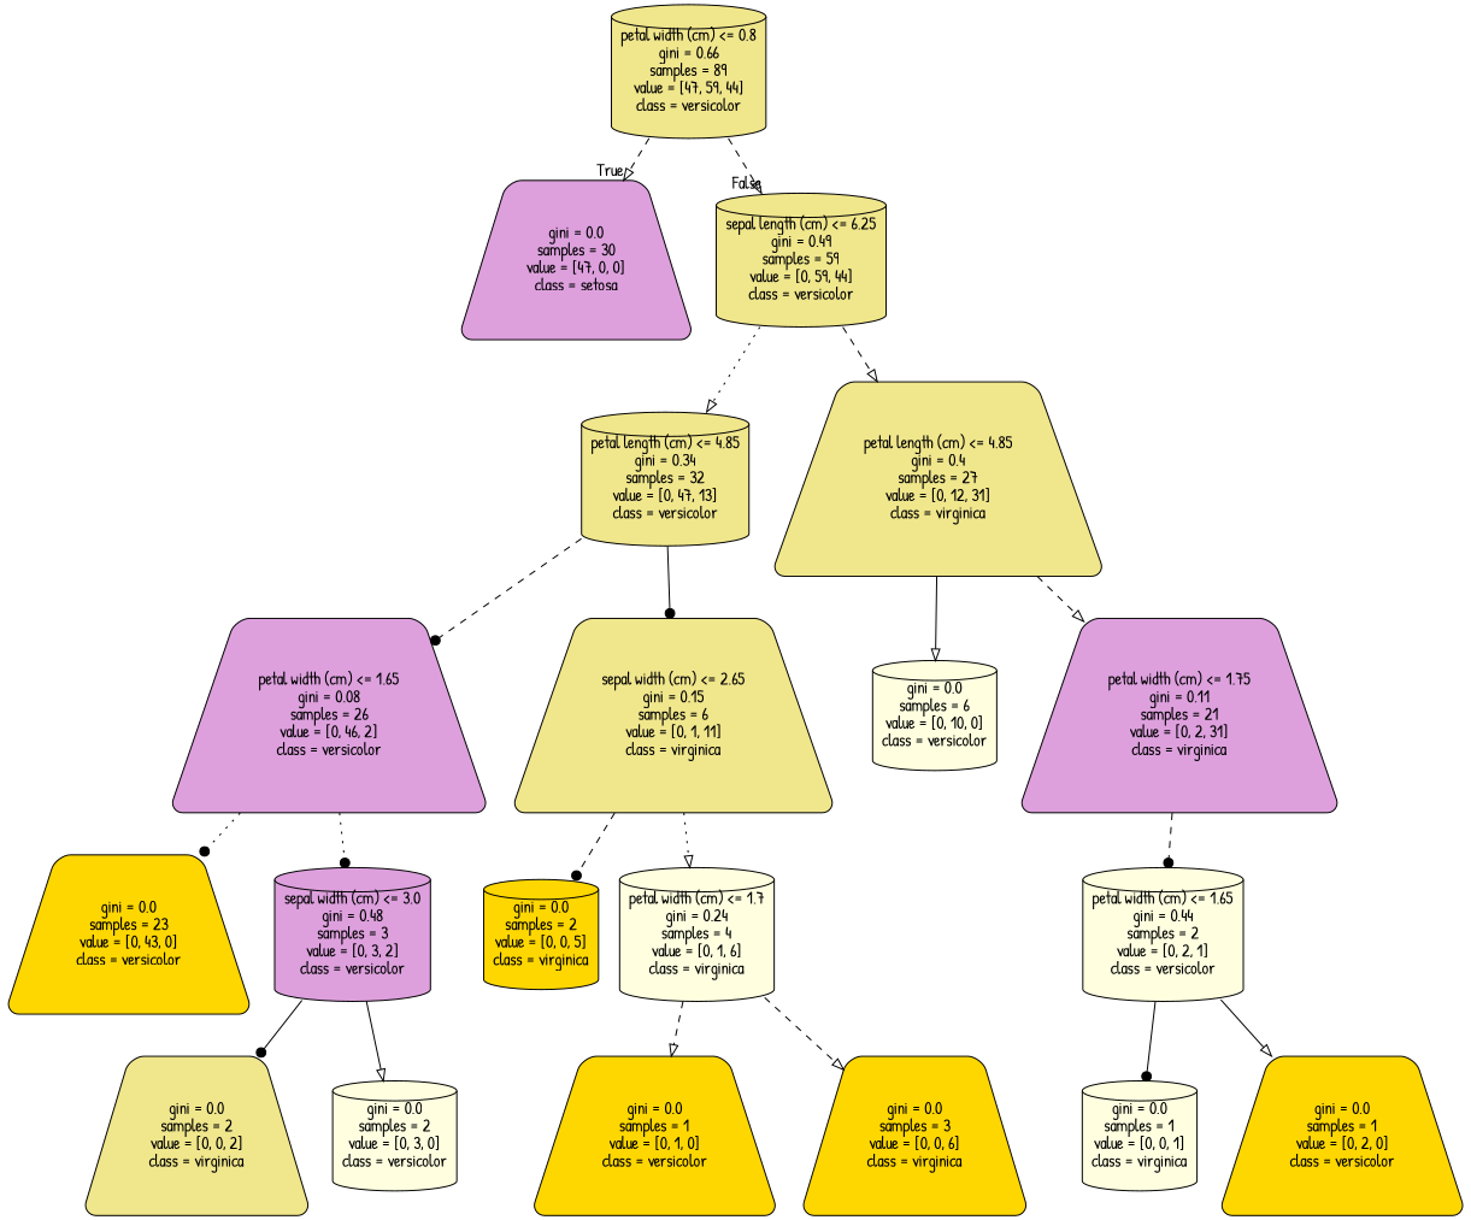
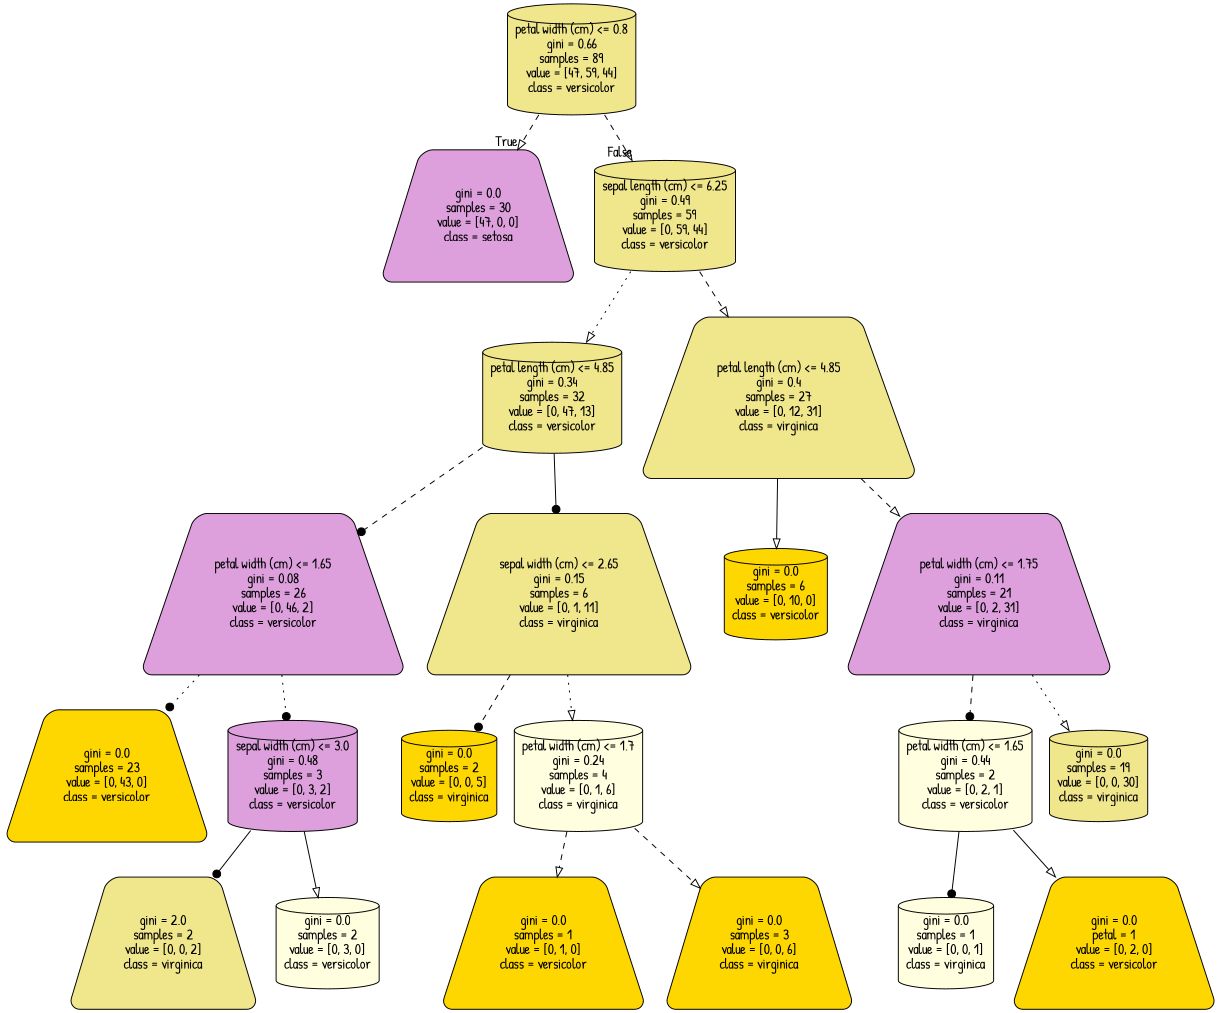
  digraph {
    fontname="Patrick Hand"
    node [color=black fillcolor=khaki fontname="Patrick Hand" shape=cylinder style="filled, rounded"]
    edge [arrowhead=onormal fontname="Patrick Hand" style=dashed]
    n1 [label="petal width (cm) <= 0.8\ngini = 0.66\nsamples = 89\nvalue = [47, 59, 44]\nclass = versicolor"]
    n2 [fillcolor=plum label="gini = 0.0\nsamples = 30\nvalue = [47, 0, 0]\nclass = setosa" shape=trapezium]
    n3 [label="sepal length (cm) <= 6.25\ngini = 0.49\nsamples = 59\nvalue = [0, 59, 44]\nclass = versicolor"]
    n4 [label="petal length (cm) <= 4.85\ngini = 0.34\nsamples = 32\nvalue = [0, 47, 13]\nclass = versicolor"]
    n5 [label="petal length (cm) <= 4.85\ngini = 0.4\nsamples = 27\nvalue = [0, 12, 31]\nclass = virginica" shape=trapezium]
    n6 [fillcolor=plum label="petal width (cm) <= 1.65\ngini = 0.08\nsamples = 26\nvalue = [0, 46, 2]\nclass = versicolor" shape=trapezium]
    n7 [label="sepal width (cm) <= 2.65\ngini = 0.15\nsamples = 6\nvalue = [0, 1, 11]\nclass = virginica" shape=trapezium]
-   n8 [fillcolor=lightyellow label="gini = 0.0\nsamples = 6\nvalue = [0, 10, 0]\nclass = versicolor"]
+   n8 [fillcolor=gold label="gini = 0.0\nsamples = 6\nvalue = [0, 10, 0]\nclass = versicolor"]
    n9 [fillcolor=plum label="petal width (cm) <= 1.75\ngini = 0.11\nsamples = 21\nvalue = [0, 2, 31]\nclass = virginica" shape=trapezium]
    n10 [fillcolor=gold label="gini = 0.0\nsamples = 23\nvalue = [0, 43, 0]\nclass = versicolor" shape=trapezium]
    n11 [fillcolor=plum label="sepal width (cm) <= 3.0\ngini = 0.48\nsamples = 3\nvalue = [0, 3, 2]\nclass = versicolor"]
    n12 [fillcolor=gold label="gini = 0.0\nsamples = 2\nvalue = [0, 0, 5]\nclass = virginica"]
    n13 [fillcolor=lightyellow label="petal width (cm) <= 1.7\ngini = 0.24\nsamples = 4\nvalue = [0, 1, 6]\nclass = virginica"]
-   n14 [label="gini = 0.0\nsamples = 2\nvalue = [0, 0, 2]\nclass = virginica" shape=trapezium]
+   n14 [label="gini = 2.0\nsamples = 2\nvalue = [0, 0, 2]\nclass = virginica" shape=trapezium]
    n15 [fillcolor=lightyellow label="gini = 0.0\nsamples = 2\nvalue = [0, 3, 0]\nclass = versicolor"]
    n16 [fillcolor=gold label="gini = 0.0\nsamples = 1\nvalue = [0, 1, 0]\nclass = versicolor" shape=trapezium]
    n17 [fillcolor=gold label="gini = 0.0\nsamples = 3\nvalue = [0, 0, 6]\nclass = virginica" shape=trapezium]
    n18 [fillcolor=lightyellow label="petal width (cm) <= 1.65\ngini = 0.44\nsamples = 2\nvalue = [0, 2, 1]\nclass = versicolor"]
+   n19 [label="gini = 0.0\nsamples = 19\nvalue = [0, 0, 30]\nclass = virginica"]
    n20 [fillcolor=lightyellow label="gini = 0.0\nsamples = 1\nvalue = [0, 0, 1]\nclass = virginica"]
-   n21 [fillcolor=gold label="gini = 0.0\nsamples = 1\nvalue = [0, 2, 0]\nclass = versicolor" shape=trapezium]
+   n21 [fillcolor=gold label="gini = 0.0\npetal = 1\nvalue = [0, 2, 0]\nclass = versicolor" shape=trapezium]
    n1 -> n2 [headlabel=True labelangle=45 labeldistance=2.5]
    n1 -> n3 [headlabel=False labelangle=-45 labeldistance=2.5]
    n3 -> n4 [style=dotted]
    n3 -> n5
    n4 -> n6 [arrowhead=dot]
    n4 -> n7 [arrowhead=dot style=solid]
    n5 -> n8 [style=solid]
    n5 -> n9
    n6 -> n10 [arrowhead=dot style=dotted]
    n6 -> n11 [arrowhead=dot style=dotted]
    n7 -> n12 [arrowhead=dot]
    n7 -> n13 [style=dotted]
    n9 -> n18 [arrowhead=dot]
+   n9 -> n19 [style=dotted]
    n11 -> n14 [arrowhead=dot style=solid]
    n11 -> n15 [style=solid]
    n13 -> n16
    n13 -> n17
    n18 -> n20 [arrowhead=dot style=solid]
    n18 -> n21 [style=solid]
  }
